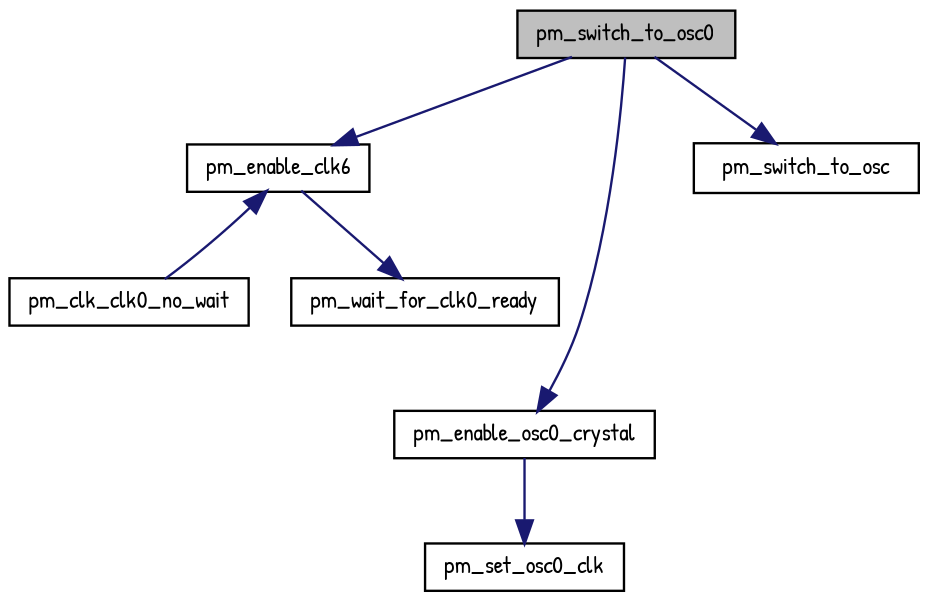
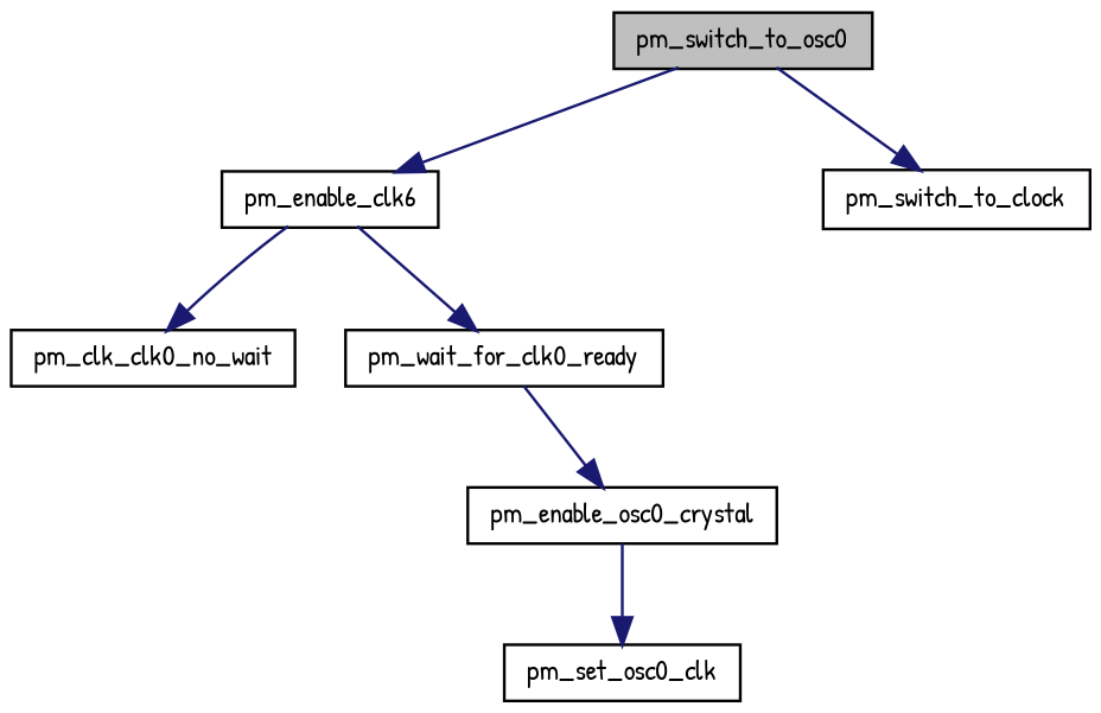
  digraph {
    fontname="Patrick Hand"
    rankdir=TB
    node [color=black fillcolor=white fontname="Patrick Hand" fontsize=10 shape=record style=filled]
    edge [color=midnightblue fontname="Patrick Hand" fontsize=10 labelfontname=FreeSans labelfontsize=10 style=solid]
    n1 [fillcolor=grey75 fontcolor=black height=0.2 label=pm_switch_to_osc0 width=0.4]
    n2 [height=0.2 label=pm_enable_clk6 width=0.4]
    n3 [height=0.2 label=pm_enable_osc0_crystal width=0.4]
-   n4 [height=0.2 label=pm_switch_to_osc width=0.4]
+   n4 [height=0.2 label=pm_switch_to_clock width=0.4]
    n5 [height=0.2 label=pm_clk_clk0_no_wait width=0.4]
    n6 [height=0.2 label=pm_wait_for_clk0_ready width=0.4]
    n7 [height=0.2 label=pm_set_osc0_clk width=0.4]
    n1 -> n2
-   n1 -> n3
+   n6 -> n3
    n1 -> n4
-   n5 -> n2
+   n2 -> n5
    n2 -> n6
    n3 -> n7
  }
